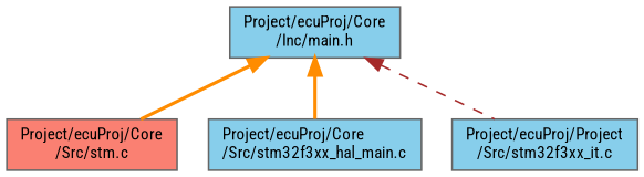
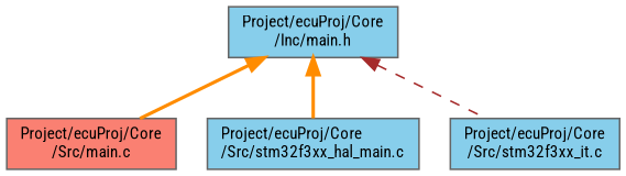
  digraph {
    fontname="Roboto Condensed"
    node [color=grey40 fillcolor=skyblue fontname="Roboto Condensed" fontsize=10 shape=box style=filled]
    edge [color=darkorange dir=back fontname="Roboto Condensed" fontsize=10 labelfontname=Helvetica labelfontsize=10 style=bold]
    n1 [color=gray40 fontcolor=black height=0.2 label="Project/ecuProj/Core\l/Inc/main.h" width=0.4]
-   n2 [fillcolor=salmon height=0.2 label="Project/ecuProj/Core\l/Src/stm.c" width=0.4]
+   n2 [fillcolor=salmon height=0.2 label="Project/ecuProj/Core\l/Src/main.c" width=0.4]
    n3 [height=0.2 label="Project/ecuProj/Core\l/Src/stm32f3xx_hal_main.c" width=0.4]
-   n4 [height=0.2 label="Project/ecuProj/Project\l/Src/stm32f3xx_it.c" width=0.4]
+   n4 [height=0.2 label="Project/ecuProj/Core\l/Src/stm32f3xx_it.c" width=0.4]
    n1 -> n2
    n1 -> n3
    n1 -> n4 [color=brown style=dashed]
  }
